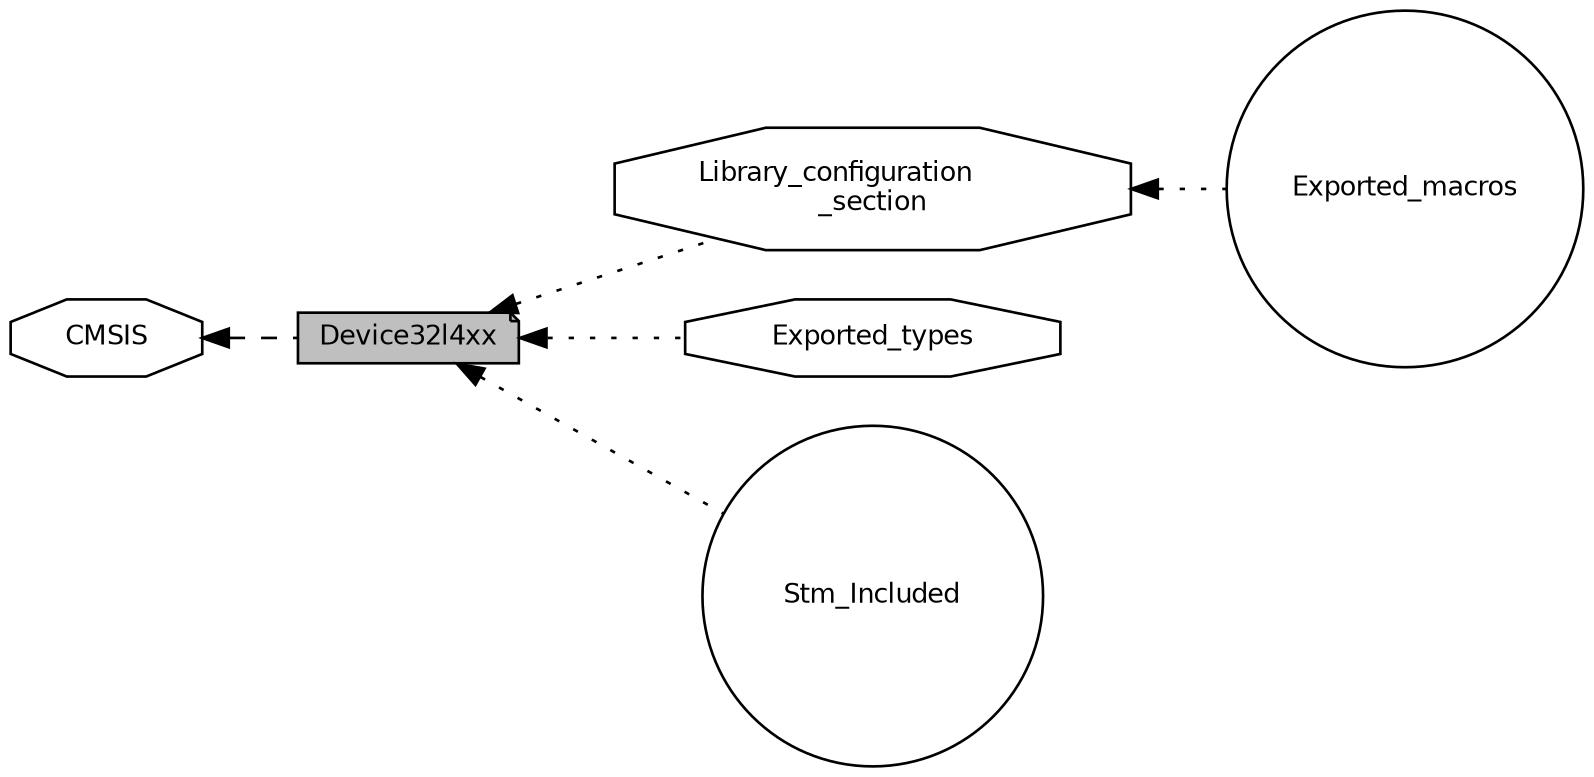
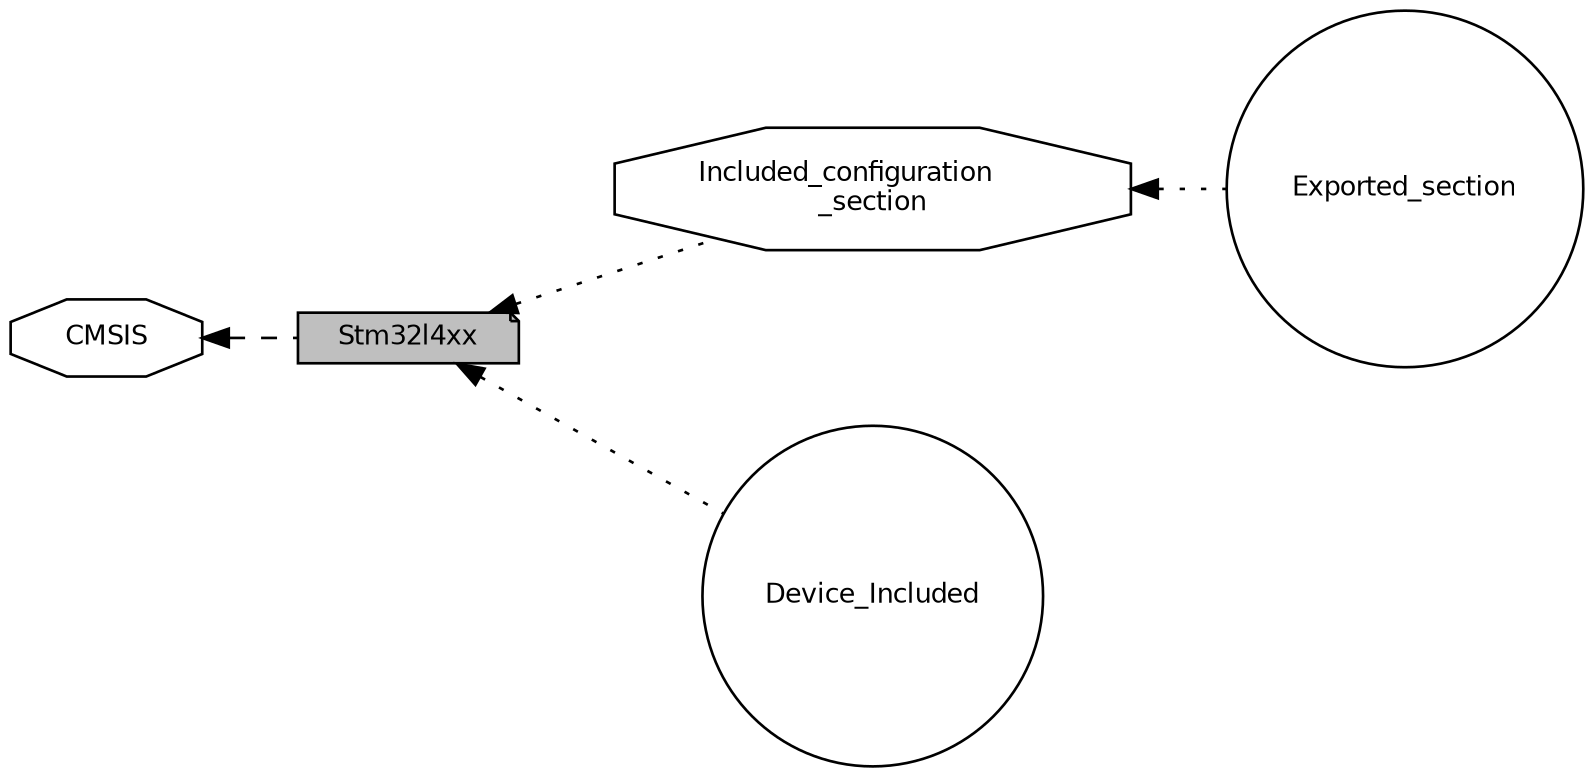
  digraph {
    rankdir=LR
    node [color=black fillcolor=white fontname=Helvetica fontsize=10 shape=octagon style=filled]
    edge [dir=back fontname=Helvetica fontsize=10 labelfontname=Helvetica labelfontsize=10 shape=plaintext style=dotted]
-   n1 [height=0.2 label="Library_configuration\l_section" width=0.4]
-   n2 [height=0.2 label=Exported_macros shape=circle width=0.4]
-   n3 [height=0.2 label=Exported_types width=0.4]
+   n1 [height=0.2 label="Included_configuration\l_section" width=0.4]
+   n2 [height=0.2 label=Exported_section shape=circle width=0.4]
    n4 [height=0.2 label=CMSIS width=0.4]
-   n5 [fillcolor=grey75 fontcolor=black height=0.2 label=Device32l4xx shape=note width=0.4]
-   n6 [height=0.2 label=Stm_Included shape=circle width=0.4]
+   n5 [fillcolor=grey75 fontcolor=black height=0.2 label=Stm32l4xx shape=note width=0.4]
+   n6 [height=0.2 label=Device_Included shape=circle width=0.4]
    n1 -> n2
    n4 -> n5 [style=dashed]
    n5 -> n1
-   n5 -> n3
    n5 -> n6
  }
